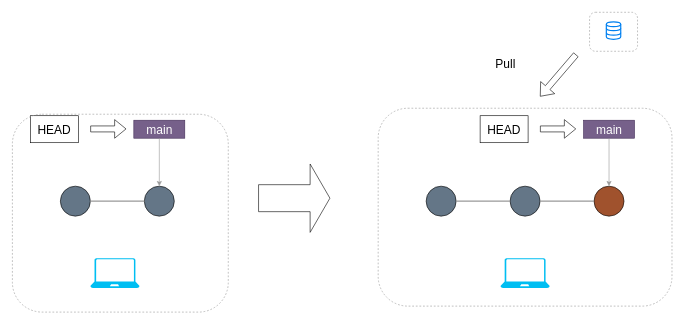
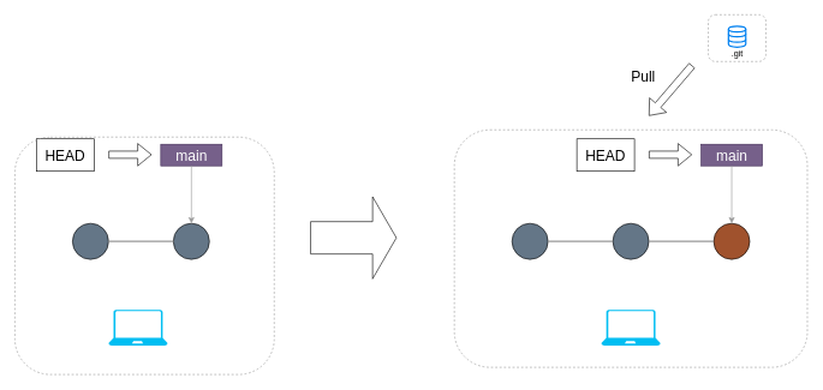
  <mxCell id="0" />
  <mxCell id="1" parent="0" />
  <mxCell id="2" value="" style="ellipse;whiteSpace=wrap;html=1;aspect=fixed;fillColor=#647687;fontColor=#ffffff;strokeColor=#000000;" vertex="1" parent="1"><mxGeometry x="710" y="310" width="50" height="50" as="geometry" /></mxCell>
  <mxCell id="3" value="" style="ellipse;whiteSpace=wrap;html=1;aspect=fixed;fillColor=#647687;fontColor=#ffffff;strokeColor=#000000;" vertex="1" parent="1"><mxGeometry x="850" y="310" width="50" height="50" as="geometry" /></mxCell>
  <mxCell id="4" value="" style="ellipse;whiteSpace=wrap;html=1;aspect=fixed;fontColor=#ffffff;strokeColor=#000000;fillColor=#A0522D;" vertex="1" parent="1"><mxGeometry x="990" y="310" width="50" height="50" as="geometry" /></mxCell>
  <mxCell id="5" value="" style="endArrow=none;html=1;entryX=0;entryY=0.5;entryDx=0;entryDy=0;exitX=1;exitY=0.5;exitDx=0;exitDy=0;strokeColor=#999999;strokeWidth=2;" edge="1" parent="1" source="2" target="3"><mxGeometry width="50" height="50" relative="1" as="geometry"><mxPoint x="670" y="440" as="sourcePoint" /><mxPoint x="720" y="390" as="targetPoint" /></mxGeometry></mxCell>
  <mxCell id="6" value="" style="endArrow=none;html=1;entryX=0;entryY=0.5;entryDx=0;entryDy=0;exitX=1;exitY=0.5;exitDx=0;exitDy=0;strokeColor=#999999;strokeWidth=2;" edge="1" parent="1" source="3" target="4"><mxGeometry width="50" height="50" relative="1" as="geometry"><mxPoint x="670" y="440" as="sourcePoint" /><mxPoint x="720" y="390" as="targetPoint" /></mxGeometry></mxCell>
  <mxCell id="7" value="" style="ellipse;whiteSpace=wrap;html=1;aspect=fixed;fillColor=#647687;fontColor=#ffffff;strokeColor=#000000;" vertex="1" parent="1"><mxGeometry x="100" y="310" width="50" height="50" as="geometry" /></mxCell>
  <mxCell id="8" value="" style="ellipse;whiteSpace=wrap;html=1;aspect=fixed;fillColor=#647687;fontColor=#ffffff;strokeColor=#000000;" vertex="1" parent="1"><mxGeometry x="240" y="310" width="50" height="50" as="geometry" /></mxCell>
  <mxCell id="9" value="" style="endArrow=none;html=1;entryX=0;entryY=0.5;entryDx=0;entryDy=0;exitX=1;exitY=0.5;exitDx=0;exitDy=0;strokeColor=#999999;strokeWidth=2;" edge="1" parent="1" source="7" target="8"><mxGeometry width="50" height="50" relative="1" as="geometry"><mxPoint x="60" y="440" as="sourcePoint" /><mxPoint x="110" y="390" as="targetPoint" /></mxGeometry></mxCell>
  <mxCell id="10" value="HEAD" style="rounded=0;whiteSpace=wrap;html=1;fontSize=20;fillColor=none;" vertex="1" parent="1"><mxGeometry x="50" y="192.5" width="80" height="45" as="geometry" /></mxCell>
  <mxCell id="11" value="" style="shape=flexArrow;endArrow=classic;html=1;fontSize=20;" edge="1" parent="1"><mxGeometry width="50" height="50" relative="1" as="geometry"><mxPoint x="150" y="214.5" as="sourcePoint" /><mxPoint x="210" y="214.5" as="targetPoint" /></mxGeometry></mxCell>
  <mxCell id="12" value="main" style="rounded=1;whiteSpace=wrap;html=1;fillColor=#76608a;strokeColor=#432D57;fontColor=#ffffff;fontSize=20;arcSize=0;" vertex="1" parent="1"><mxGeometry x="222.5" y="200" width="85" height="30" as="geometry" /></mxCell>
  <mxCell id="13" value="" style="endArrow=classic;html=1;fontSize=20;exitX=0.5;exitY=1;exitDx=0;exitDy=0;entryX=0.5;entryY=0;entryDx=0;entryDy=0;strokeColor=#999999;" edge="1" parent="1" source="12"><mxGeometry width="50" height="50" relative="1" as="geometry"><mxPoint x="230" y="300" as="sourcePoint" /><mxPoint x="265" y="310" as="targetPoint" /></mxGeometry></mxCell>
  <mxCell id="14" value="" style="verticalLabelPosition=bottom;html=1;verticalAlign=top;align=center;strokeColor=none;fillColor=#00BEF2;shape=mxgraph.azure.laptop;pointerEvents=1;fontSize=15;" vertex="1" parent="1"><mxGeometry x="150" y="430" width="82" height="50" as="geometry" /></mxCell>
  <mxCell id="15" value="" style="verticalLabelPosition=bottom;html=1;verticalAlign=top;align=center;strokeColor=none;fillColor=#00BEF2;shape=mxgraph.azure.laptop;pointerEvents=1;fontSize=15;" vertex="1" parent="1"><mxGeometry x="834" y="430" width="82" height="50" as="geometry" /></mxCell>
  <mxCell id="16" value="HEAD" style="rounded=0;whiteSpace=wrap;html=1;fontSize=20;fillColor=none;" vertex="1" parent="1"><mxGeometry x="800" y="192.5" width="80" height="45" as="geometry" /></mxCell>
  <mxCell id="17" value="" style="shape=flexArrow;endArrow=classic;html=1;fontSize=20;" edge="1" parent="1"><mxGeometry width="50" height="50" relative="1" as="geometry"><mxPoint x="900" y="214.5" as="sourcePoint" /><mxPoint x="960" y="214.5" as="targetPoint" /></mxGeometry></mxCell>
  <mxCell id="18" value="main" style="rounded=1;whiteSpace=wrap;html=1;fillColor=#76608a;strokeColor=#432D57;fontColor=#ffffff;fontSize=20;arcSize=0;" vertex="1" parent="1"><mxGeometry x="972.5" y="200" width="85" height="30" as="geometry" /></mxCell>
  <mxCell id="19" value="" style="endArrow=classic;html=1;fontSize=20;exitX=0.5;exitY=1;exitDx=0;exitDy=0;entryX=0.5;entryY=0;entryDx=0;entryDy=0;strokeColor=#999999;" edge="1" parent="1" source="18"><mxGeometry width="50" height="50" relative="1" as="geometry"><mxPoint x="980" y="300" as="sourcePoint" /><mxPoint x="1015" y="310" as="targetPoint" /></mxGeometry></mxCell>
  <mxCell id="20" value="" style="rounded=1;whiteSpace=wrap;html=1;fontSize=16;strokeColor=#999999;dashed=1;fillColor=none;" vertex="1" parent="1"><mxGeometry x="982.5" y="20" width="80" height="65" as="geometry" /></mxCell>
  <mxCell id="21" value="" style="html=1;verticalLabelPosition=bottom;align=center;labelBackgroundColor=#ffffff;verticalAlign=top;strokeWidth=2;strokeColor=#0080F0;shadow=0;dashed=0;shape=mxgraph.ios7.icons.data;fillColor=none;" vertex="1" parent="1"><mxGeometry x="1010.5" y="35.9" width="24" height="29.1" as="geometry" /></mxCell>
+ <mxCell id="22" value=".git" style="text;html=1;strokeColor=none;fillColor=none;align=center;verticalAlign=middle;whiteSpace=wrap;rounded=0;" vertex="1" parent="1"><mxGeometry x="1002.5" y="65" width="40" height="20" as="geometry" /></mxCell>
  <mxCell id="23" value="" style="shape=flexArrow;endArrow=classic;html=1;" edge="1" parent="1"><mxGeometry width="50" height="50" relative="1" as="geometry"><mxPoint x="960" y="90.45" as="sourcePoint" /><mxPoint x="900" y="160.45" as="targetPoint" /></mxGeometry></mxCell>
- <mxCell id="24" value="Pull" style="text;html=1;strokeColor=none;fillColor=none;align=center;verticalAlign=middle;whiteSpace=wrap;rounded=0;fontSize=20;" vertex="1" parent="1"><mxGeometry x="810" y="85" width="65" height="40" as="geometry" /></mxCell>
+ <mxCell id="24" value="Pull" style="text;html=1;strokeColor=none;fillColor=none;align=center;verticalAlign=middle;whiteSpace=wrap;rounded=0;fontSize=20;" vertex="1" parent="1"><mxGeometry x="860" y="85" width="65" height="40" as="geometry" /></mxCell>
  <mxCell id="25" value="" style="shape=flexArrow;endArrow=classic;html=1;endWidth=68;endSize=10.66;width=45;" edge="1" parent="1"><mxGeometry width="50" height="50" relative="1" as="geometry"><mxPoint x="430" y="330" as="sourcePoint" /><mxPoint x="550" y="330" as="targetPoint" /></mxGeometry></mxCell>
  <mxCell id="26" value="" style="rounded=1;whiteSpace=wrap;html=1;fontSize=16;strokeColor=#999999;dashed=1;fillColor=none;" vertex="1" parent="1"><mxGeometry x="20" y="190" width="360" height="330" as="geometry" /></mxCell>
  <mxCell id="27" value="" style="rounded=1;whiteSpace=wrap;html=1;fontSize=16;strokeColor=#999999;dashed=1;fillColor=none;" vertex="1" parent="1"><mxGeometry x="630" y="180" width="490" height="330" as="geometry" /></mxCell>
